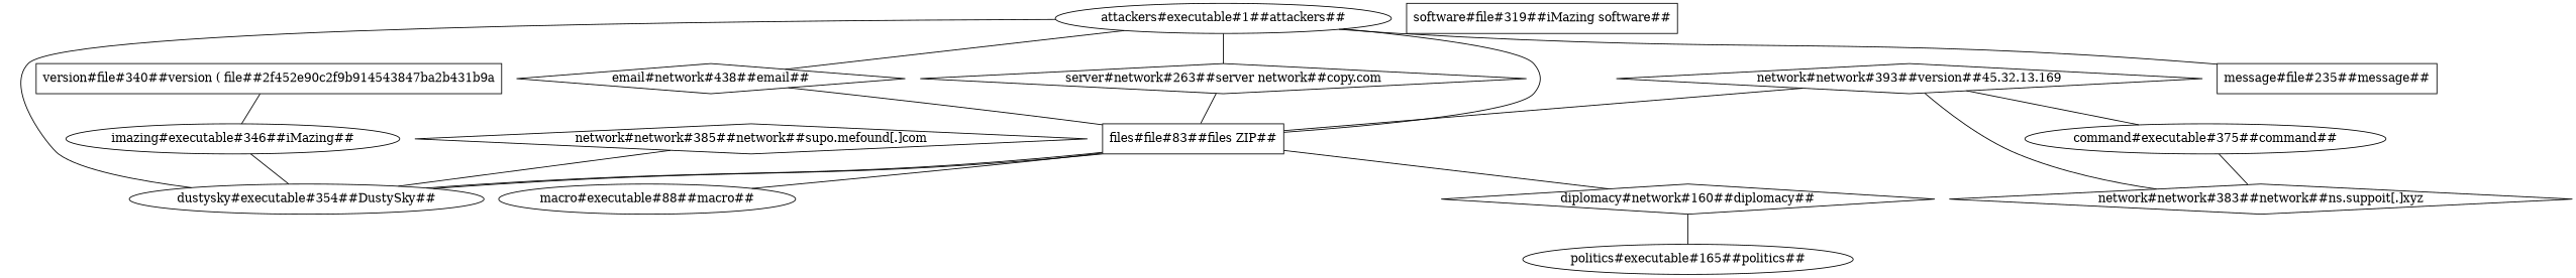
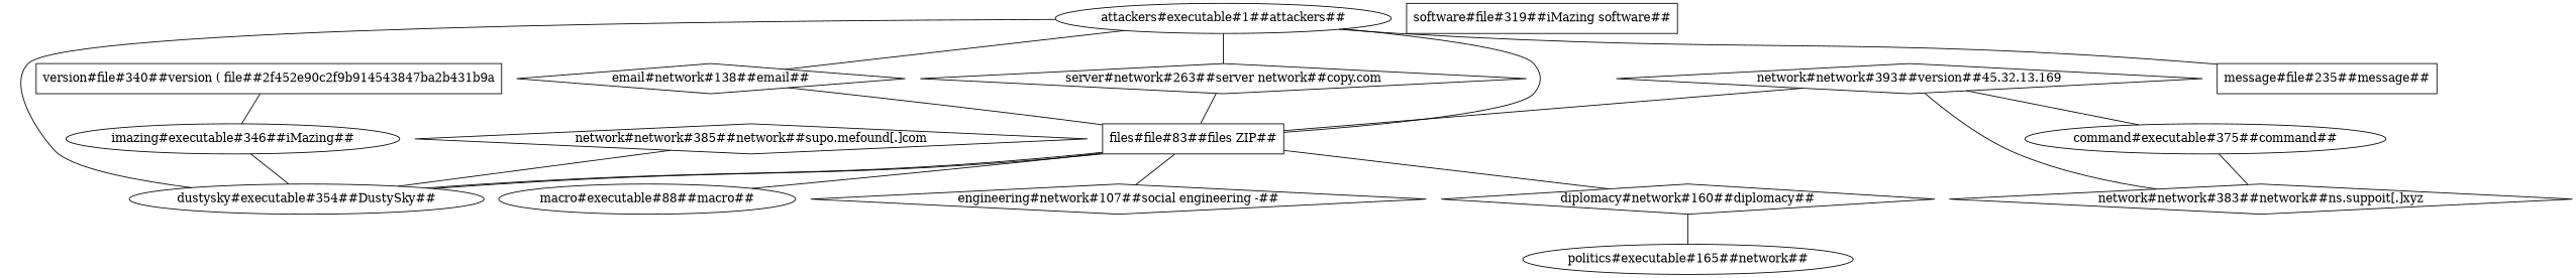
  graph {
    node [shape=diamond]
    n1 [label="attackers#executable#1##attackers##" shape=oval]
-   n2 [label="email#network#438##email##"]
+   n2 [label="email#network#138##email##"]
    n3 [label="message#file#235##message##" shape=rectangle]
    n4 [label="dustysky#executable#354##DustySky##" shape=oval]
    n5 [label="server#network#263##server network##copy.com"]
    n6 [label="files#file#83##files ZIP##" shape=rectangle]
    n7 [label="macro#executable#88##macro##" shape=oval]
+   n8 [label="engineering#network#107##social engineering -##"]
    n9 [label="diplomacy#network#160##diplomacy##"]
-   n10 [label="politics#executable#165##politics##" shape=oval]
+   n10 [label="politics#executable#165##network##" shape=oval]
    n11 [label="software#file#319##iMazing software##" shape=rectangle]
    n12 [label="version#file#340##version ( file##2f452e90c2f9b914543847ba2b431b9a" shape=rectangle]
    n13 [label="imazing#executable#346##iMazing##" shape=oval]
    n14 [label="network#network#383##network##ns.suppoit[.]xyz"]
    n15 [label="network#network#393##version##45.32.13.169"]
    n16 [label="command#executable#375##command##" shape=oval]
    n17 [label="network#network#385##network##supo.mefound[.]com"]
    n1 -- n2
    n1 -- n3
    n1 -- n4
    n1 -- n5
    n2 -- n6
    n4 -- n6
    n5 -- n6
    n6 -- n1
    n6 -- n4
    n6 -- n7
+   n6 -- n8
    n6 -- n9
    n9 -- n10
    n12 -- n13
    n13 -- n4
    n14 -- n15
    n15 -- n6
    n15 -- n16
    n16 -- n14
    n17 -- n4
  }
